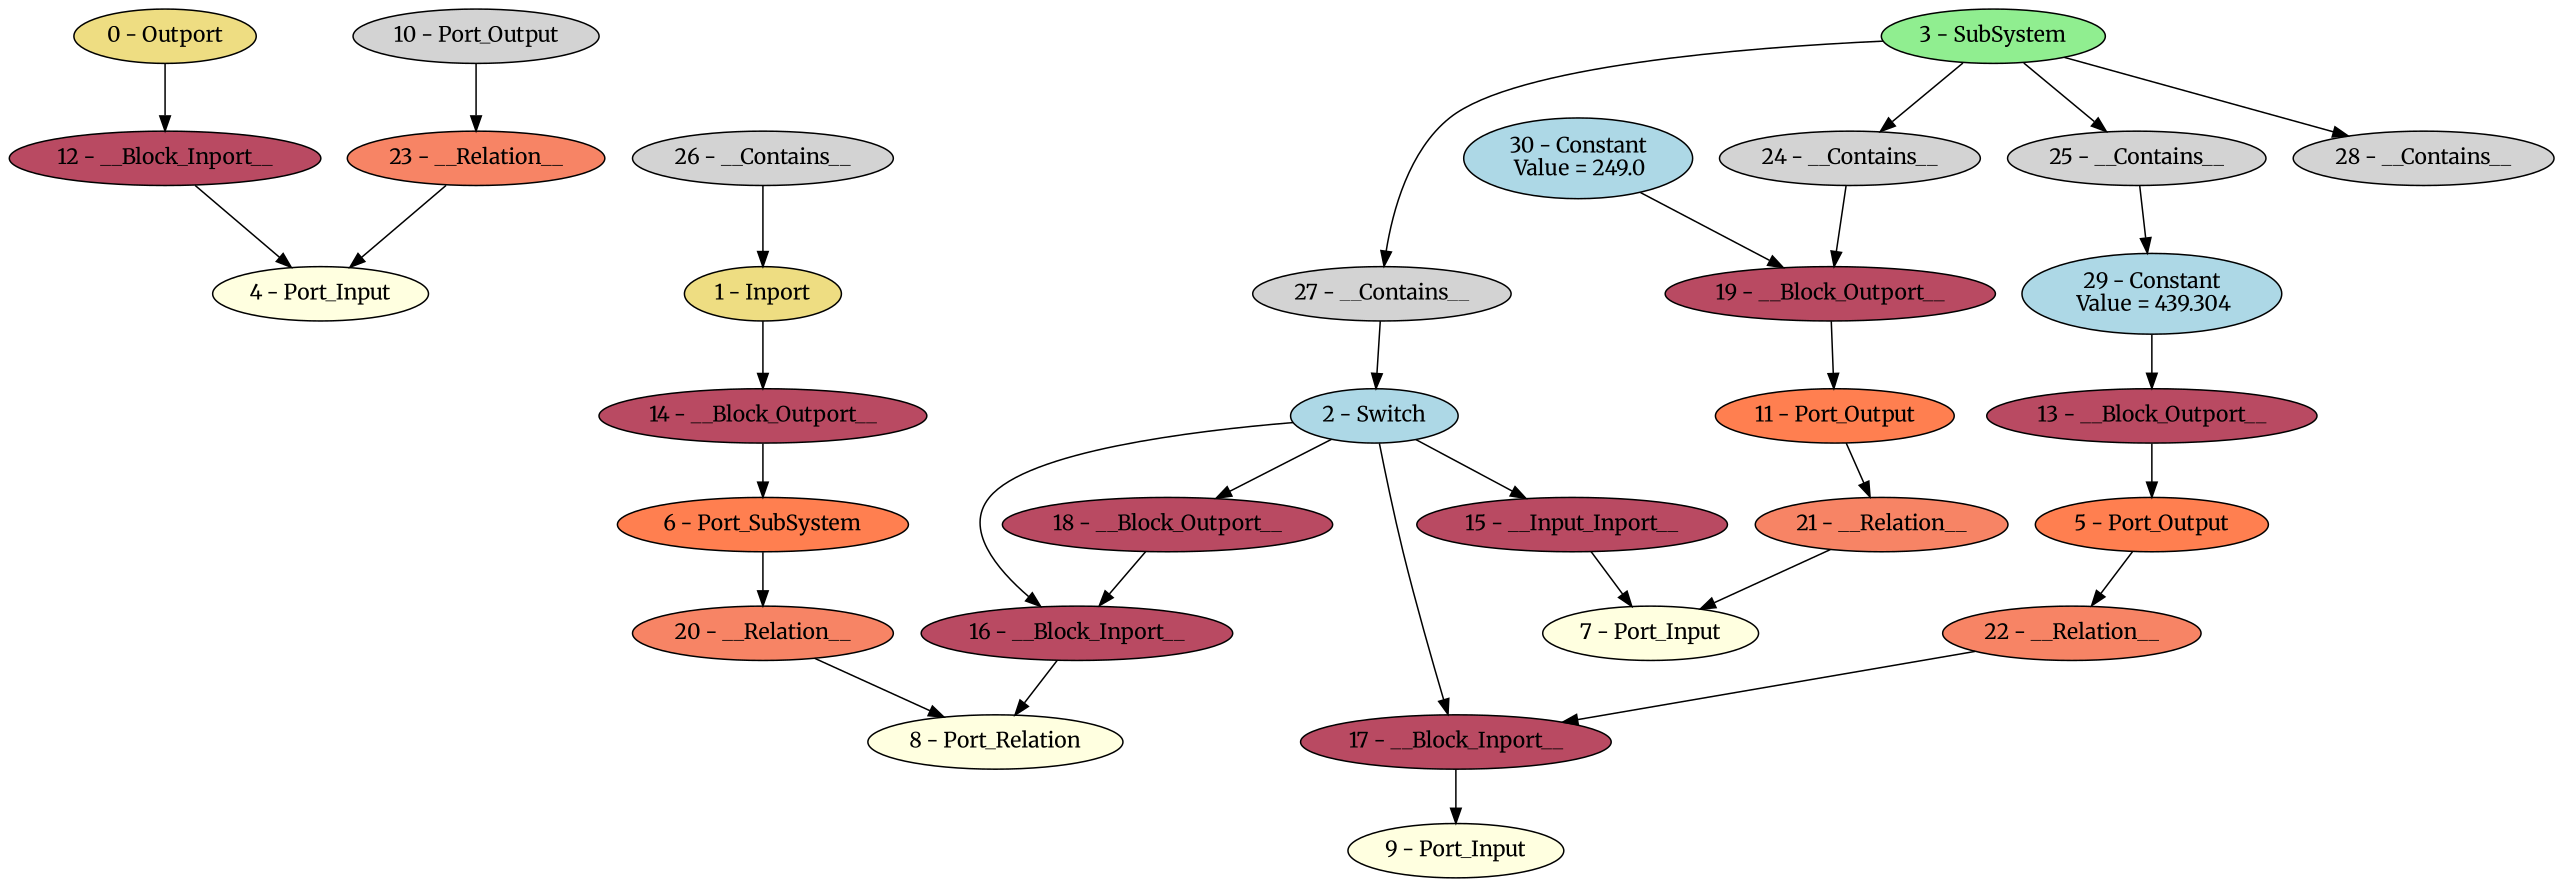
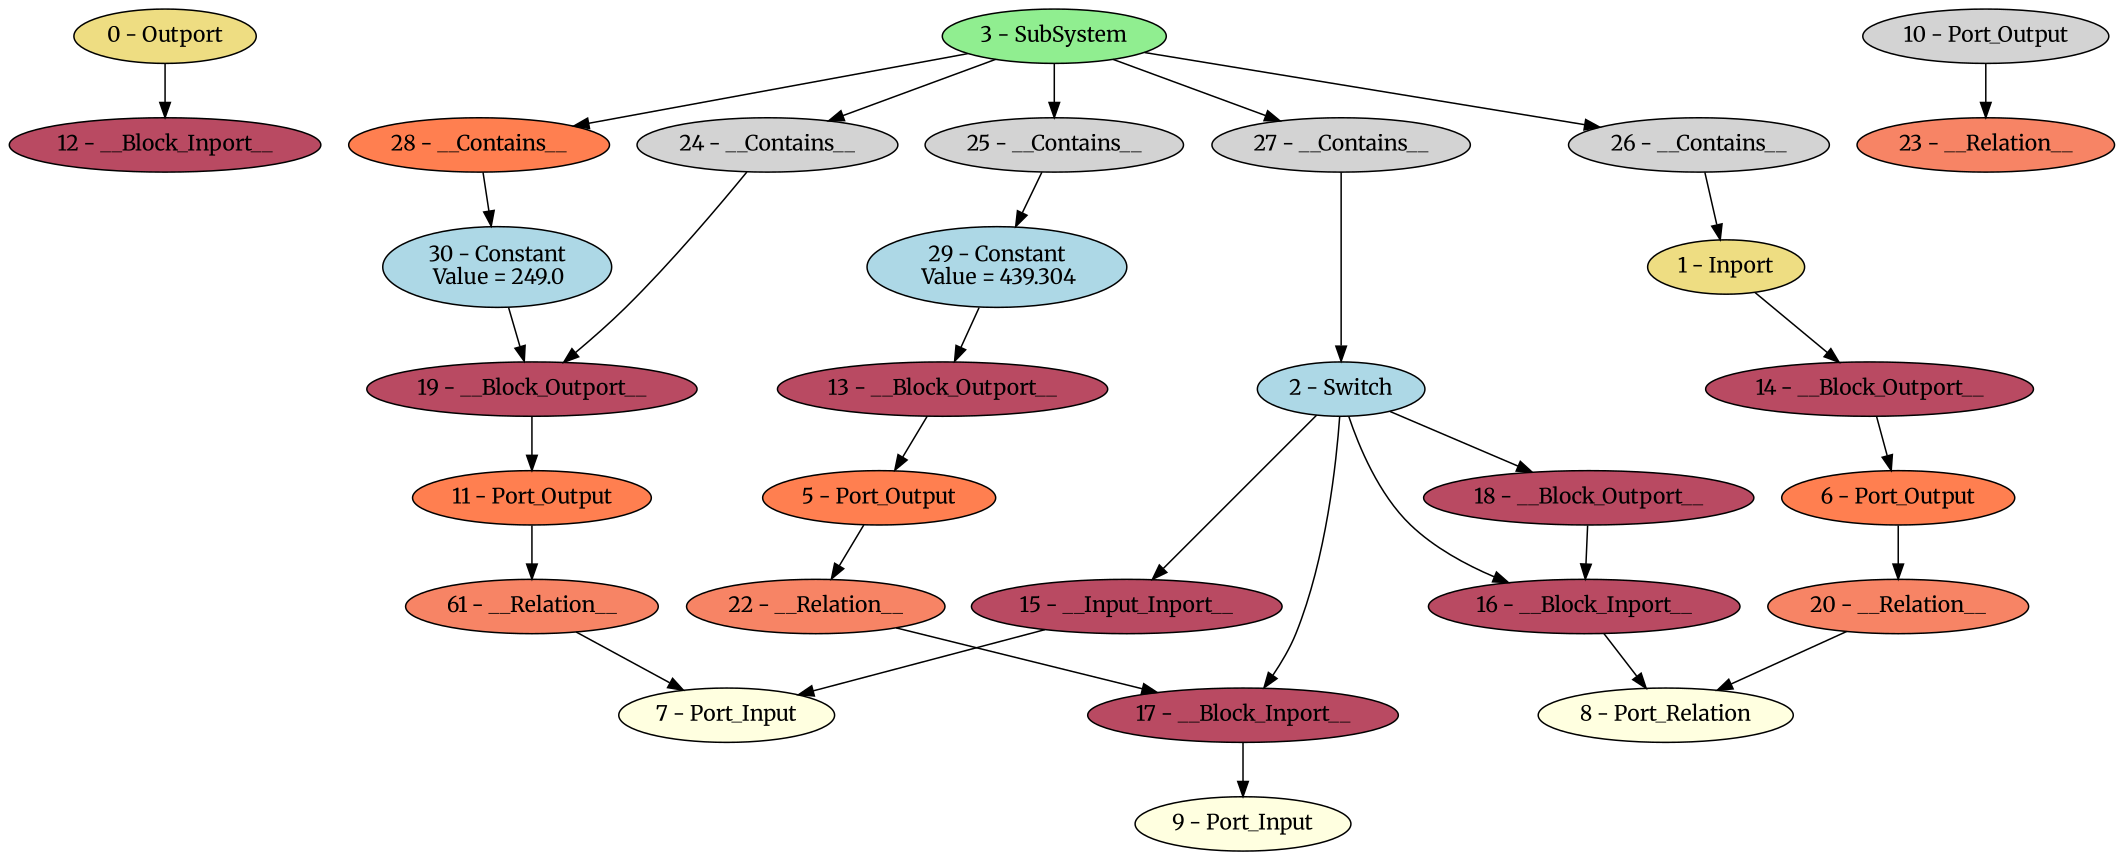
  digraph {
    fontname=Merriweather
    node [fillcolor="#b94a62" fontname=Merriweather style=filled]
    edge [fontname=Merriweather]
    "0 - Outport" [fillcolor=lightgoldenrod]
    "12 - __Block_Inport__"
-   "4 - Port_Input" [fillcolor=lightyellow]
    "1 - Inport" [fillcolor=lightgoldenrod]
    "14 - __Block_Outport__"
-   "6 - Port_Output" [fillcolor=coral label="6 - Port_SubSystem"]
+   "6 - Port_Output" [fillcolor=coral]
    "2 - Switch" [fillcolor=lightblue]
    n8 [label="15 - __Input_Inport__"]
    "16 - __Block_Inport__"
    "17 - __Block_Inport__"
    "18 - __Block_Outport__"
    "7 - Port_Input" [fillcolor=lightyellow]
    n13 [fillcolor=lightyellow label="8 - Port_Relation"]
    "9 - Port_Input" [fillcolor=lightyellow]
    "3 - SubSystem" [fillcolor=lightgreen]
    "24 - __Contains__" [fillcolor=lightgray]
    "25 - __Contains__" [fillcolor=lightgray]
    "26 - __Contains__" [fillcolor=lightgray]
    "27 - __Contains__" [fillcolor=lightgray]
-   "28 - __Contains__" [fillcolor=lightgray]
+   "28 - __Contains__" [fillcolor=coral]
    "19 - __Block_Outport__"
    "29 - Constant\n Value = 439.304" [fillcolor=lightblue]
    "30 - Constant\n Value = 249.0" [fillcolor=lightblue]
    "5 - Port_Output" [fillcolor=coral]
    "22 - __Relation__" [fillcolor="#f78465"]
    "20 - __Relation__" [fillcolor="#f78465"]
    "10 - Port_Output" [fillcolor=lightgray]
    "23 - __Relation__" [fillcolor="#f78465"]
    "11 - Port_Output" [fillcolor=coral]
-   "21 - __Relation__" [fillcolor="#f78465"]
+   "21 - __Relation__" [fillcolor="#f78465" label="61 - __Relation__"]
    "13 - __Block_Outport__"
    "0 - Outport" -> "12 - __Block_Inport__"
-   "12 - __Block_Inport__" -> "4 - Port_Input"
    "1 - Inport" -> "14 - __Block_Outport__"
    "14 - __Block_Outport__" -> "6 - Port_Output"
    "6 - Port_Output" -> "20 - __Relation__"
    "2 - Switch" -> n8
    "2 - Switch" -> "16 - __Block_Inport__"
    "2 - Switch" -> "17 - __Block_Inport__"
    "2 - Switch" -> "18 - __Block_Outport__"
    n8 -> "7 - Port_Input"
    "16 - __Block_Inport__" -> n13
    "17 - __Block_Inport__" -> "9 - Port_Input"
    "18 - __Block_Outport__" -> "16 - __Block_Inport__"
    "3 - SubSystem" -> "24 - __Contains__"
    "3 - SubSystem" -> "25 - __Contains__"
+   "3 - SubSystem" -> "26 - __Contains__"
    "3 - SubSystem" -> "27 - __Contains__"
    "3 - SubSystem" -> "28 - __Contains__"
    "24 - __Contains__" -> "19 - __Block_Outport__"
    "25 - __Contains__" -> "29 - Constant\n Value = 439.304"
    "26 - __Contains__" -> "1 - Inport"
    "27 - __Contains__" -> "2 - Switch"
+   "28 - __Contains__" -> "30 - Constant\n Value = 249.0"
    "19 - __Block_Outport__" -> "11 - Port_Output"
    "29 - Constant\n Value = 439.304" -> "13 - __Block_Outport__"
    "30 - Constant\n Value = 249.0" -> "19 - __Block_Outport__"
    "5 - Port_Output" -> "22 - __Relation__"
    "22 - __Relation__" -> "17 - __Block_Inport__"
    "20 - __Relation__" -> n13
    "10 - Port_Output" -> "23 - __Relation__"
-   "23 - __Relation__" -> "4 - Port_Input"
    "11 - Port_Output" -> "21 - __Relation__"
    "21 - __Relation__" -> "7 - Port_Input"
    "13 - __Block_Outport__" -> "5 - Port_Output"
  }
